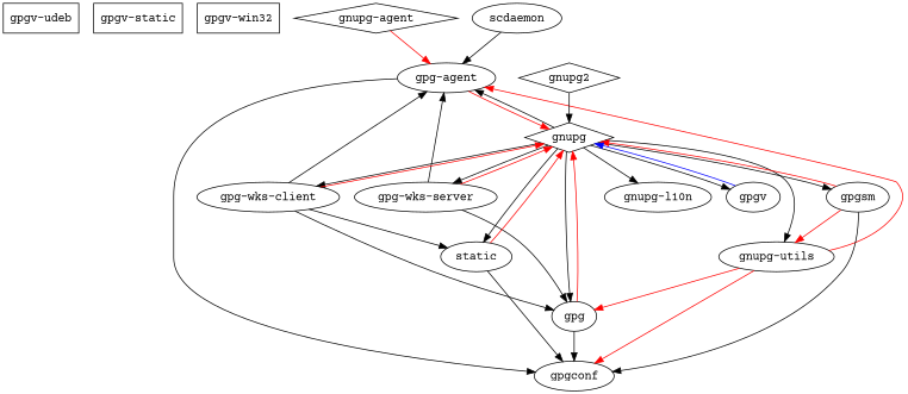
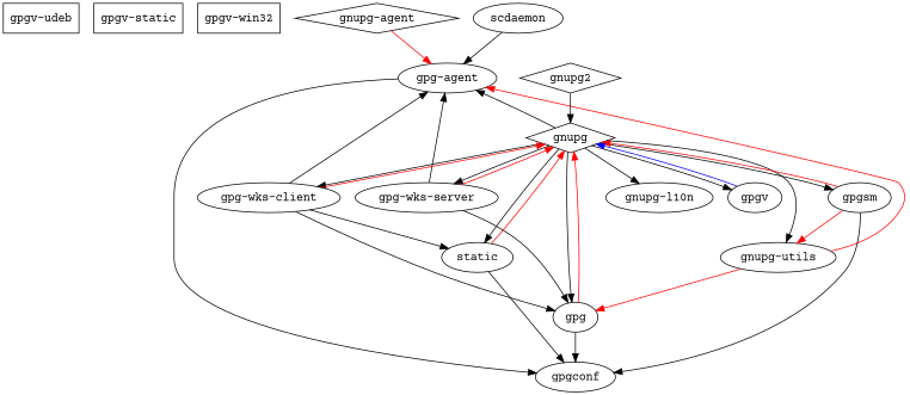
  digraph {
    fontname="Courier Prime"
    node [fontname="Courier Prime" shape=ellipse]
    edge [color=black fontname="Courier Prime"]
    n1 [label="gpgv-udeb" shape=box]
    n2 [label="gpgv-static" shape=box]
    n3 [label="gpgv-win32" shape=box]
    n4 [label="gnupg-agent" shape=diamond]
    n5 [label="gpg-agent"]
    gnupg [shape=diamond]
    gpgconf
    n8 [label="gpg-wks-server"]
    n9 [label="gpg-wks-client"]
    n10 [label="gnupg-l10n"]
    n11 [label="gnupg-utils"]
    gpg
    n13 [label=static]
    gpgsm
    gpgv
    gnupg2 [shape=diamond]
    scdaemon
    n4 -> n5 [color=red]
-   n5 -> gnupg [color=red]
    n5 -> gpgconf
    gnupg -> n5
    gnupg -> n8
    gnupg -> n9
    gnupg -> n10
    gnupg -> n11
    gnupg -> gpg
    gnupg -> n13
    gnupg -> gpgsm
    gnupg -> gpgv
    n8 -> n5
    n8 -> gnupg [color=red]
    n8 -> gpg
    n9 -> n5
    n9 -> gnupg [color=red]
    n9 -> gpg
    n9 -> n13
    n11 -> n5 [color=red]
-   n11 -> gpgconf [color=red]
    n11 -> gpg [color=red]
    gpg -> gnupg [color=red]
    gpg -> gpgconf
    n13 -> gnupg [color=red]
    n13 -> gpgconf
    gpgsm -> gnupg [color=red]
    gpgsm -> gpgconf
    gpgsm -> n11 [color=red]
    gpgv -> gnupg [color=blue]
    gnupg2 -> gnupg
    scdaemon -> n5
  }
